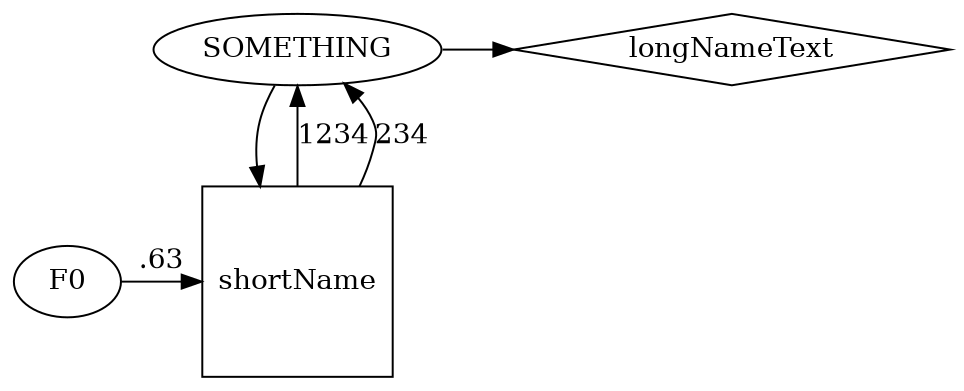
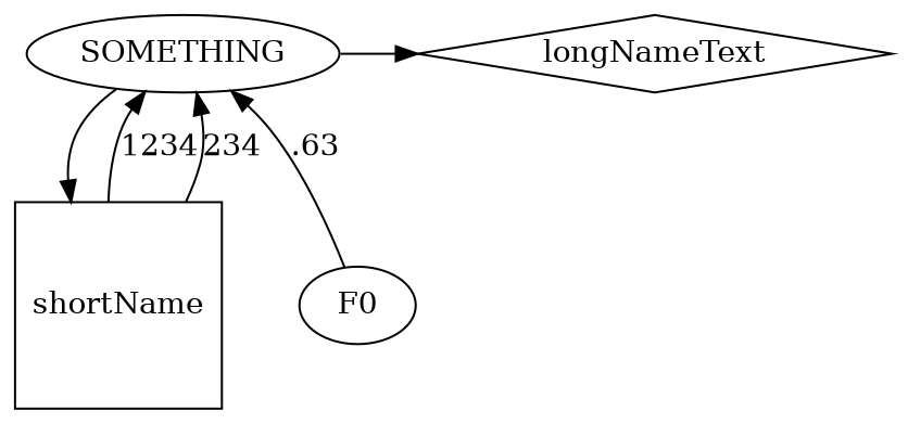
  digraph {
    n1 [label=longNameText shape=diamond]
    SOMETHING
    n3 [label=shortName shape=square]
    n4 [label=F0]
    subgraph sub_1 {
      rank=same
      n1
      SOMETHING
    }
    subgraph sub_2 {
      rank=same
      n3
      n4
    }
    SOMETHING -> n1
    SOMETHING -> n3
    n3 -> SOMETHING [label=1234]
    n3 -> SOMETHING [label=234]
-   n4 -> n3 [label=.63]
+   n4 -> SOMETHING [label=.63]
  }
